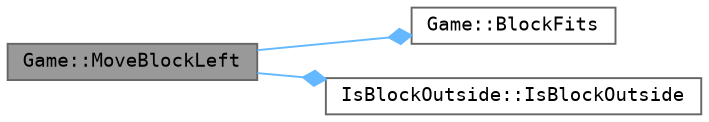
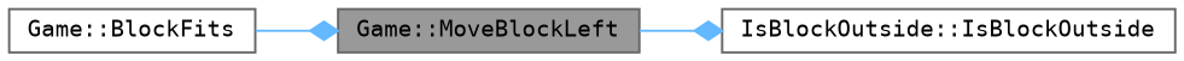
  digraph {
    fontname="DejaVu Sans Mono"
    rankdir=LR
    node [color=grey40 fillcolor=white fontname="DejaVu Sans Mono" fontsize=10 shape=box style=filled]
    edge [arrowhead=diamond color=steelblue1 fontname="DejaVu Sans Mono" fontsize=10 labelfontname=Helvetica labelfontsize=10 style=solid]
    n1 [color=gray40 fillcolor=grey60 fontcolor=black height=0.2 label="Game::MoveBlockLeft" width=0.4]
    n2 [height=0.2 label="Game::BlockFits" width=0.4]
    n3 [height=0.2 label="IsBlockOutside::IsBlockOutside" width=0.4]
-   n1 -> n2
+   n2 -> n1
    n1 -> n3
  }
